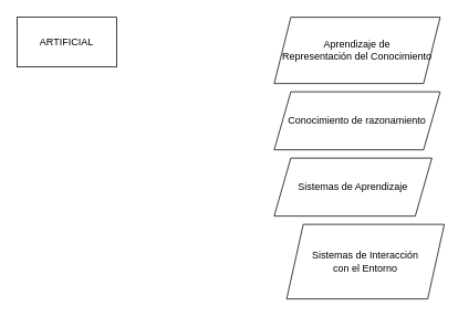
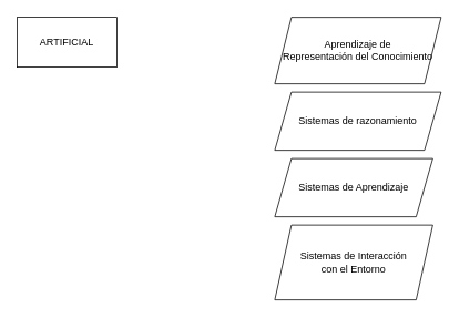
  <mxCell id="0" />
  <mxCell id="1" parent="0" />
  <mxCell id="2" value="ARTIFICIAL" style="rounded=0;whiteSpace=wrap;html=1;" parent="1" vertex="1"><mxGeometry x="20" y="20" width="120" height="60" as="geometry" /></mxCell>
  <mxCell id="3" value="&lt;div&gt;Aprendizaje de &lt;br&gt;&lt;/div&gt;&lt;div&gt;Representación del Conocimiento&lt;/div&gt;" style="shape=parallelogram;perimeter=parallelogramPerimeter;whiteSpace=wrap;html=1;fixedSize=1;" parent="1" vertex="1"><mxGeometry x="330" y="20" width="200" height="80" as="geometry" /></mxCell>
- <mxCell id="4" value="Conocimiento de razonamiento" style="shape=parallelogram;perimeter=parallelogramPerimeter;whiteSpace=wrap;html=1;fixedSize=1;" parent="1" vertex="1"><mxGeometry x="330" y="110" width="200" height="70" as="geometry" /></mxCell>
+ <mxCell id="4" value="Sistemas de razonamiento" style="shape=parallelogram;perimeter=parallelogramPerimeter;whiteSpace=wrap;html=1;fixedSize=1;" parent="1" vertex="1"><mxGeometry x="330" y="110" width="200" height="70" as="geometry" /></mxCell>
  <mxCell id="5" value="Sistemas de Aprendizaje" style="shape=parallelogram;perimeter=parallelogramPerimeter;whiteSpace=wrap;html=1;fixedSize=1;" vertex="1" parent="1"><mxGeometry x="330" y="190" width="190" height="70" as="geometry" /></mxCell>
- <mxCell id="6" value="&lt;div&gt;Sistemas de Interacción&lt;/div&gt;&lt;div&gt; con el Entorno&lt;/div&gt;" style="shape=parallelogram;perimeter=parallelogramPerimeter;whiteSpace=wrap;html=1;fixedSize=1;" vertex="1" parent="1"><mxGeometry x="345" y="270" width="190" height="90" as="geometry" /></mxCell>
+ <mxCell id="6" value="&lt;div&gt;Sistemas de Interacción&lt;/div&gt;&lt;div&gt; con el Entorno&lt;/div&gt;" style="shape=parallelogram;perimeter=parallelogramPerimeter;whiteSpace=wrap;html=1;fixedSize=1;" vertex="1" parent="1"><mxGeometry x="330" y="270" width="190" height="90" as="geometry" /></mxCell>
